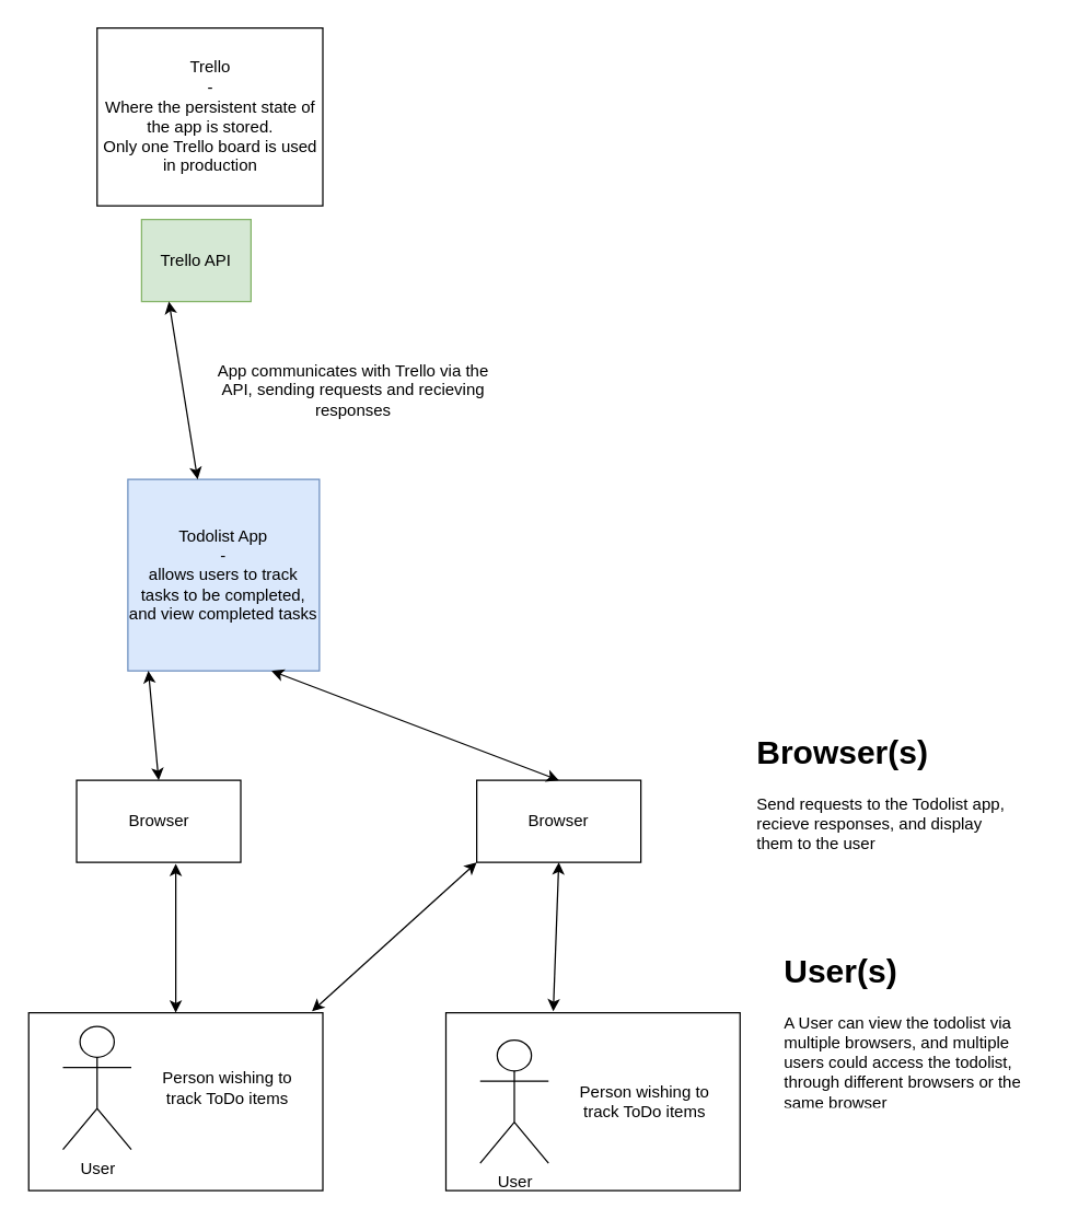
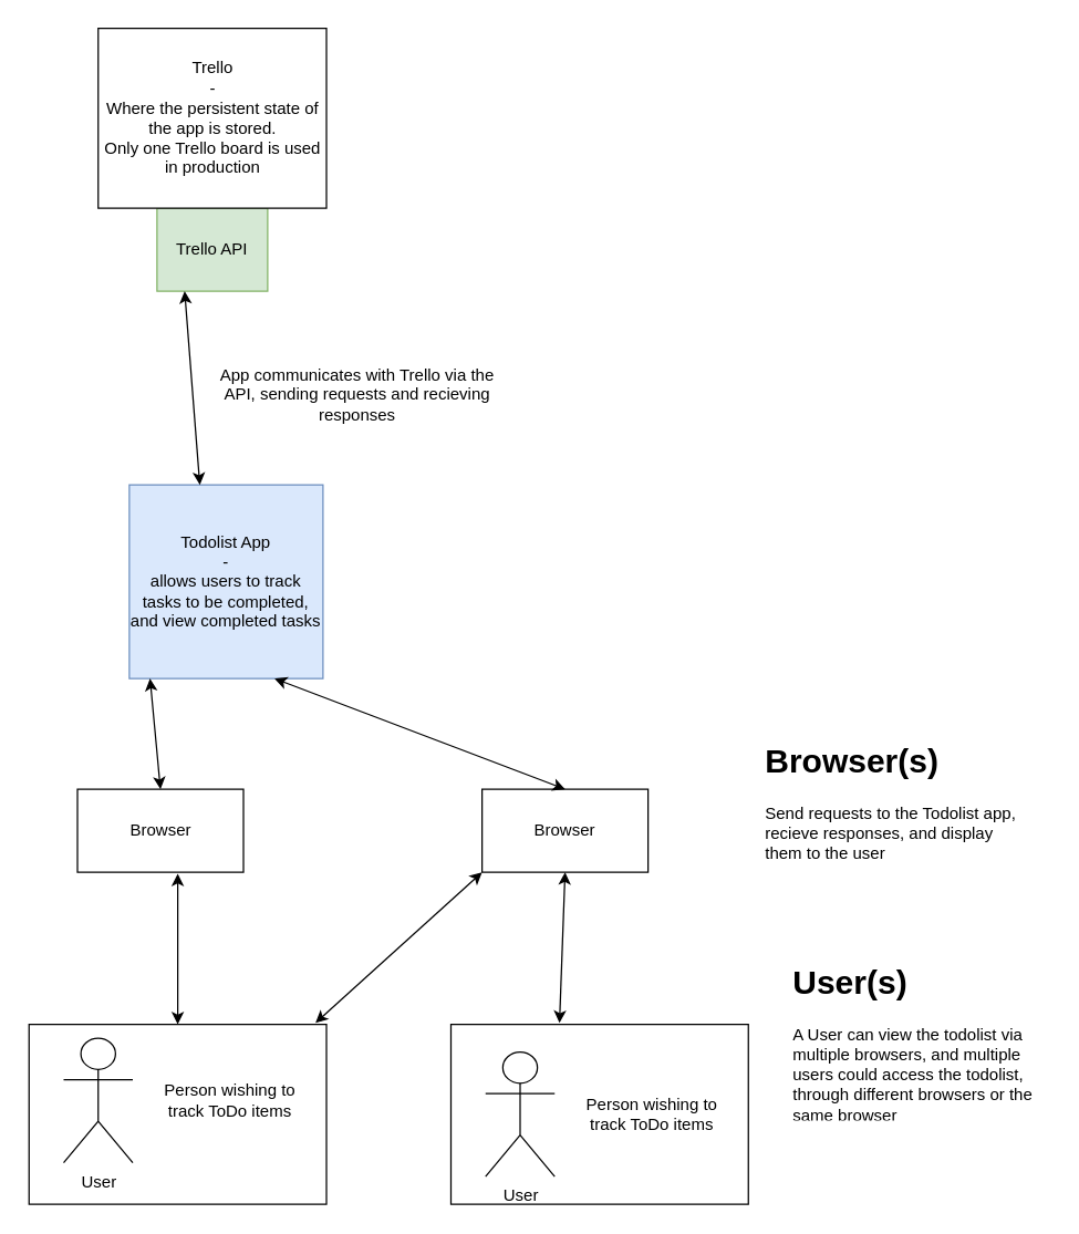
  <mxCell id="0" />
  <mxCell id="1" parent="0" />
- <mxCell id="2" value="Trello API" style="rounded=0;whiteSpace=wrap;html=1;fillColor=#d5e8d4;strokeColor=#82b366;" parent="1" vertex="1"><mxGeometry x="103" y="160" width="80" height="60" as="geometry" /></mxCell>
+ <mxCell id="2" value="Trello API" style="rounded=0;whiteSpace=wrap;html=1;fillColor=#d5e8d4;strokeColor=#82b366;" parent="1" vertex="1"><mxGeometry x="113" y="150" width="80" height="60" as="geometry" /></mxCell>
  <mxCell id="3" value="Todolist App&lt;br&gt;-&lt;br&gt;allows users to track tasks to be completed, and view completed tasks" style="whiteSpace=wrap;html=1;aspect=fixed;fillColor=#dae8fc;strokeColor=#6c8ebf;" parent="1" vertex="1"><mxGeometry x="93" y="350" width="140" height="140" as="geometry" /></mxCell>
  <mxCell id="4" value="User" style="shape=umlActor;verticalLabelPosition=bottom;verticalAlign=top;html=1;outlineConnect=0;" parent="1" vertex="1"><mxGeometry x="45.5" y="750" width="50" height="90" as="geometry" /></mxCell>
  <mxCell id="5" value="Browser" style="rounded=0;whiteSpace=wrap;html=1;" parent="1" vertex="1"><mxGeometry x="348" y="570" width="120" height="60" as="geometry" /></mxCell>
  <mxCell id="6" value="Trello&lt;br&gt;-&lt;br&gt;Where the persistent state of the app is stored.&lt;br&gt;Only one Trello board is used in production" style="rounded=0;whiteSpace=wrap;html=1;labelPadding=25px;perimeterSpacing=6;" parent="1" vertex="1"><mxGeometry x="70.5" y="20" width="165" height="130" as="geometry" /></mxCell>
  <mxCell id="7" value="Person wishing to track ToDo items" style="text;html=1;strokeColor=none;fillColor=none;align=center;verticalAlign=middle;whiteSpace=wrap;rounded=0;" parent="1" vertex="1"><mxGeometry x="105.5" y="750" width="120" height="90" as="geometry" /></mxCell>
  <mxCell id="8" value="" style="rounded=0;whiteSpace=wrap;html=1;fillColor=none;" parent="1" vertex="1"><mxGeometry x="20.5" y="740" width="215" height="130" as="geometry" /></mxCell>
  <mxCell id="9" value="Browser" style="rounded=0;whiteSpace=wrap;html=1;fillColor=none;" parent="1" vertex="1"><mxGeometry x="55.5" y="570" width="120" height="60" as="geometry" /></mxCell>
  <mxCell id="10" value="User" style="shape=umlActor;verticalLabelPosition=bottom;verticalAlign=top;html=1;outlineConnect=0;" parent="1" vertex="1"><mxGeometry x="350.5" y="760" width="50" height="90" as="geometry" /></mxCell>
  <mxCell id="11" value="Person wishing to track ToDo items" style="text;html=1;strokeColor=none;fillColor=none;align=center;verticalAlign=middle;whiteSpace=wrap;rounded=0;" parent="1" vertex="1"><mxGeometry x="410.5" y="760" width="120" height="90" as="geometry" /></mxCell>
  <mxCell id="12" value="" style="rounded=0;whiteSpace=wrap;html=1;fillColor=none;" parent="1" vertex="1"><mxGeometry x="325.5" y="740" width="215" height="130" as="geometry" /></mxCell>
  <mxCell id="13" value="" style="endArrow=classic;startArrow=classic;html=1;entryX=0.107;entryY=1;entryDx=0;entryDy=0;entryPerimeter=0;exitX=0.5;exitY=0;exitDx=0;exitDy=0;" parent="1" source="9" target="3" edge="1"><mxGeometry width="50" height="50" relative="1" as="geometry"><mxPoint x="145.5" y="550" as="sourcePoint" /><mxPoint x="415.5" y="520" as="targetPoint" /></mxGeometry></mxCell>
  <mxCell id="14" value="" style="endArrow=classic;startArrow=classic;html=1;exitX=0.5;exitY=0;exitDx=0;exitDy=0;entryX=0.75;entryY=1;entryDx=0;entryDy=0;" parent="1" source="5" target="3" edge="1"><mxGeometry width="50" height="50" relative="1" as="geometry"><mxPoint x="478" y="570" as="sourcePoint" /><mxPoint x="528" y="520" as="targetPoint" /></mxGeometry></mxCell>
  <mxCell id="15" value="" style="endArrow=classic;startArrow=classic;html=1;entryX=0.25;entryY=1;entryDx=0;entryDy=0;exitX=0.364;exitY=0;exitDx=0;exitDy=0;exitPerimeter=0;" parent="1" source="3" target="2" edge="1"><mxGeometry width="50" height="50" relative="1" as="geometry"><mxPoint x="138" y="270" as="sourcePoint" /><mxPoint x="188" y="220" as="targetPoint" /></mxGeometry></mxCell>
  <mxCell id="16" value="App communicates with Trello via the API, sending requests and recieving responses" style="text;html=1;strokeColor=none;fillColor=none;align=center;verticalAlign=middle;whiteSpace=wrap;rounded=0;" parent="1" vertex="1"><mxGeometry x="153" y="240" width="210" height="90" as="geometry" /></mxCell>
  <mxCell id="17" value="&lt;h1&gt;Browser(s)&lt;/h1&gt;&lt;p&gt;Send requests to the Todolist app, recieve responses, and display them to the user&lt;/p&gt;" style="text;html=1;strokeColor=none;fillColor=none;spacing=5;spacingTop=-20;whiteSpace=wrap;overflow=hidden;rounded=0;" parent="1" vertex="1"><mxGeometry x="548" y="530" width="190" height="120" as="geometry" /></mxCell>
  <mxCell id="18" value="" style="endArrow=classic;startArrow=classic;html=1;exitX=0.5;exitY=0;exitDx=0;exitDy=0;entryX=0.604;entryY=1.017;entryDx=0;entryDy=0;entryPerimeter=0;" parent="1" source="8" target="9" edge="1"><mxGeometry width="50" height="50" relative="1" as="geometry"><mxPoint x="78" y="680" as="sourcePoint" /><mxPoint x="138" y="650" as="targetPoint" /></mxGeometry></mxCell>
  <mxCell id="19" value="" style="endArrow=classic;startArrow=classic;html=1;exitX=0.365;exitY=-0.008;exitDx=0;exitDy=0;exitPerimeter=0;entryX=0.5;entryY=1;entryDx=0;entryDy=0;" parent="1" source="12" target="5" edge="1"><mxGeometry width="50" height="50" relative="1" as="geometry"><mxPoint x="363" y="680" as="sourcePoint" /><mxPoint x="418" y="640" as="targetPoint" /></mxGeometry></mxCell>
  <mxCell id="20" value="" style="endArrow=classic;startArrow=classic;html=1;entryX=0;entryY=1;entryDx=0;entryDy=0;exitX=0.963;exitY=-0.008;exitDx=0;exitDy=0;exitPerimeter=0;" parent="1" source="8" target="5" edge="1"><mxGeometry width="50" height="50" relative="1" as="geometry"><mxPoint x="258" y="670" as="sourcePoint" /><mxPoint x="273" y="640" as="targetPoint" /></mxGeometry></mxCell>
  <mxCell id="21" value="&lt;h1&gt;User(s)&lt;/h1&gt;&lt;p&gt;A User can view the todolist via multiple browsers, and multiple users could access the todolist, through different browsers or the same browser&lt;/p&gt;" style="text;html=1;strokeColor=none;fillColor=none;spacing=5;spacingTop=-20;whiteSpace=wrap;overflow=hidden;rounded=0;" parent="1" vertex="1"><mxGeometry x="568" y="690" width="190" height="120" as="geometry" /></mxCell>
